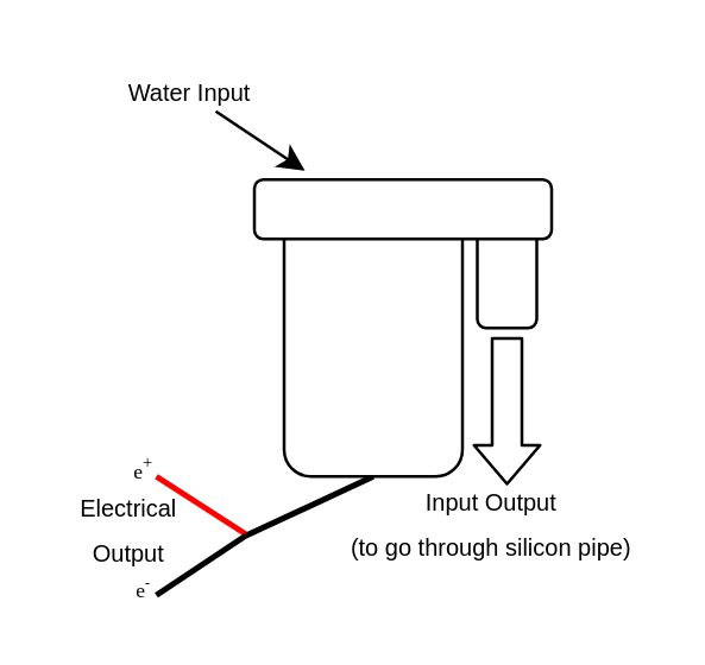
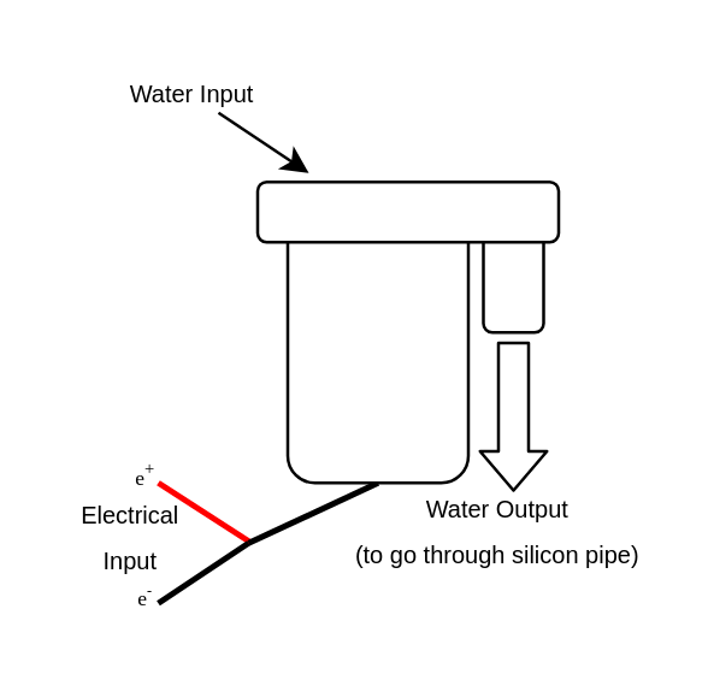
  <mxCell id="0" />
  <mxCell id="1" parent="0" />
  <mxCell id="2" value="" style="endArrow=none;html=1;fillColor=#f8cecc;strokeWidth=2;strokeColor=#FF0000;" edge="1" parent="1"><mxGeometry width="50" height="50" relative="1" as="geometry"><mxPoint x="83" y="180" as="sourcePoint" /><mxPoint x="52" y="160" as="targetPoint" /></mxGeometry></mxCell>
  <mxCell id="3" value="" style="rounded=1;whiteSpace=wrap;html=1;rotation=90;fontStyle=1" vertex="1" parent="1"><mxGeometry x="150" y="80" width="40" height="20" as="geometry" /></mxCell>
  <mxCell id="4" value="" style="endArrow=classic;html=1;" edge="1" parent="1"><mxGeometry width="50" height="50" relative="1" as="geometry"><mxPoint x="72" y="37" as="sourcePoint" /><mxPoint x="102" y="57" as="targetPoint" /></mxGeometry></mxCell>
  <mxCell id="5" value="&lt;font style=&quot;font-size: 8px&quot;&gt;Water Input&lt;/font&gt;" style="text;html=1;strokeColor=none;fillColor=none;align=center;verticalAlign=middle;whiteSpace=wrap;rounded=0;" vertex="1" parent="1"><mxGeometry x="35" y="20" width="57" height="20" as="geometry" /></mxCell>
  <mxCell id="6" value="" style="shape=flexArrow;endArrow=classic;html=1;endWidth=11.2;endSize=4;" edge="1" parent="1"><mxGeometry width="50" height="50" relative="1" as="geometry"><mxPoint x="170" y="113" as="sourcePoint" /><mxPoint x="170" y="163" as="targetPoint" /></mxGeometry></mxCell>
- <mxCell id="7" value="&lt;font style=&quot;font-size: 8px&quot;&gt;Input Output&lt;br&gt;(to go through silicon pipe)&lt;br&gt;&lt;/font&gt;" style="text;html=1;strokeColor=none;fillColor=none;align=center;verticalAlign=middle;whiteSpace=wrap;rounded=0;" vertex="1" parent="1"><mxGeometry x="115" y="160" width="100" height="30" as="geometry" /></mxCell>
+ <mxCell id="7" value="&lt;font style=&quot;font-size: 8px&quot;&gt;Water Output&lt;br&gt;(to go through silicon pipe)&lt;br&gt;&lt;/font&gt;" style="text;html=1;strokeColor=none;fillColor=none;align=center;verticalAlign=middle;whiteSpace=wrap;rounded=0;" vertex="1" parent="1"><mxGeometry x="115" y="160" width="100" height="30" as="geometry" /></mxCell>
  <mxCell id="8" value="" style="endArrow=none;html=1;strokeWidth=2;" edge="1" parent="1"><mxGeometry width="50" height="50" relative="1" as="geometry"><mxPoint x="82" y="180" as="sourcePoint" /><mxPoint x="125" y="160" as="targetPoint" /></mxGeometry></mxCell>
  <mxCell id="9" value="" style="endArrow=none;html=1;fillColor=#fff2cc;strokeWidth=2;" edge="1" parent="1"><mxGeometry width="50" height="50" relative="1" as="geometry"><mxPoint x="82" y="180" as="sourcePoint" /><mxPoint x="52" y="200" as="targetPoint" /></mxGeometry></mxCell>
  <mxCell id="10" value="&lt;font face=&quot;Garamond&quot; style=&quot;font-size: 7px&quot;&gt;e&lt;sup&gt;+&lt;/sup&gt;&lt;/font&gt;" style="text;html=1;strokeColor=none;fillColor=none;align=center;verticalAlign=middle;whiteSpace=wrap;rounded=0;" vertex="1" parent="1"><mxGeometry x="43" y="152" width="10" height="10" as="geometry" /></mxCell>
  <mxCell id="11" value="&lt;font face=&quot;Garamond&quot; style=&quot;font-size: 7px&quot;&gt;e&lt;/font&gt;&lt;font face=&quot;Garamond&quot; style=&quot;font-size: 5.833px&quot;&gt;&lt;sup&gt;-&lt;/sup&gt;&lt;/font&gt;" style="text;html=1;strokeColor=none;fillColor=none;align=center;verticalAlign=middle;whiteSpace=wrap;rounded=0;" vertex="1" parent="1"><mxGeometry x="43" y="192" width="10" height="10" as="geometry" /></mxCell>
- <mxCell id="12" value="&lt;font style=&quot;font-size: 8px&quot;&gt;Electrical Output&lt;/font&gt;" style="text;html=1;strokeColor=none;fillColor=none;align=center;verticalAlign=middle;whiteSpace=wrap;rounded=0;" vertex="1" parent="1"><mxGeometry y="162" width="46" height="30" as="geometry" x="20" /></mxCell>
+ <mxCell id="12" value="&lt;font style=&quot;font-size: 8px&quot;&gt;Electrical Input&lt;/font&gt;" style="text;html=1;strokeColor=none;fillColor=none;align=center;verticalAlign=middle;whiteSpace=wrap;rounded=0;" vertex="1" parent="1"><mxGeometry y="162" width="46" height="30" as="geometry" x="20" /></mxCell>
  <mxCell id="13" value="" style="rounded=1;whiteSpace=wrap;html=1;rotation=90;" vertex="1" parent="1"><mxGeometry x="75" y="80" width="100" height="60" as="geometry" /></mxCell>
  <mxCell id="14" value="" style="rounded=1;whiteSpace=wrap;html=1;" vertex="1" parent="1"><mxGeometry x="85" y="60" width="100" height="20" as="geometry" /></mxCell>
